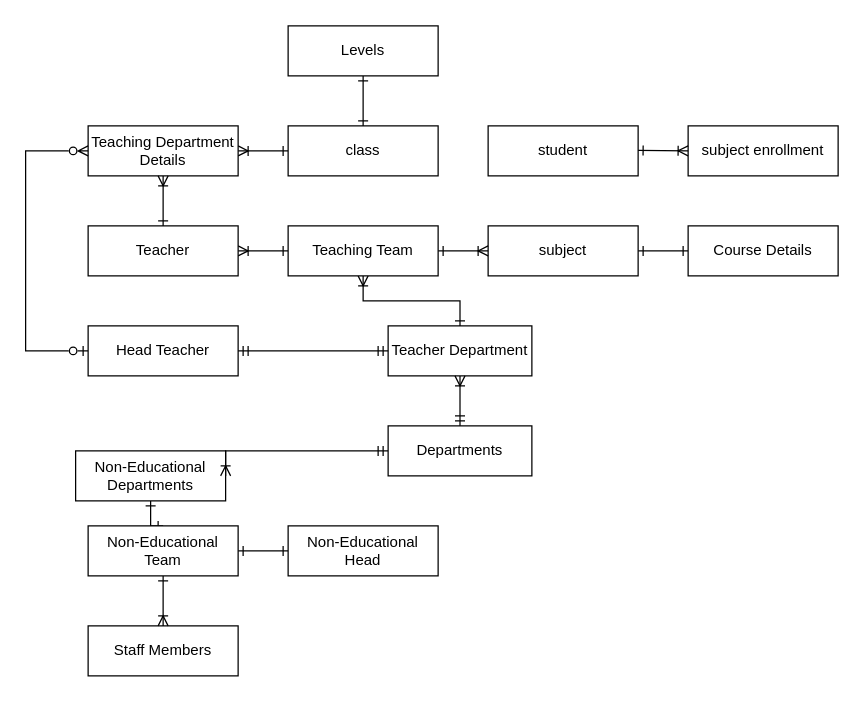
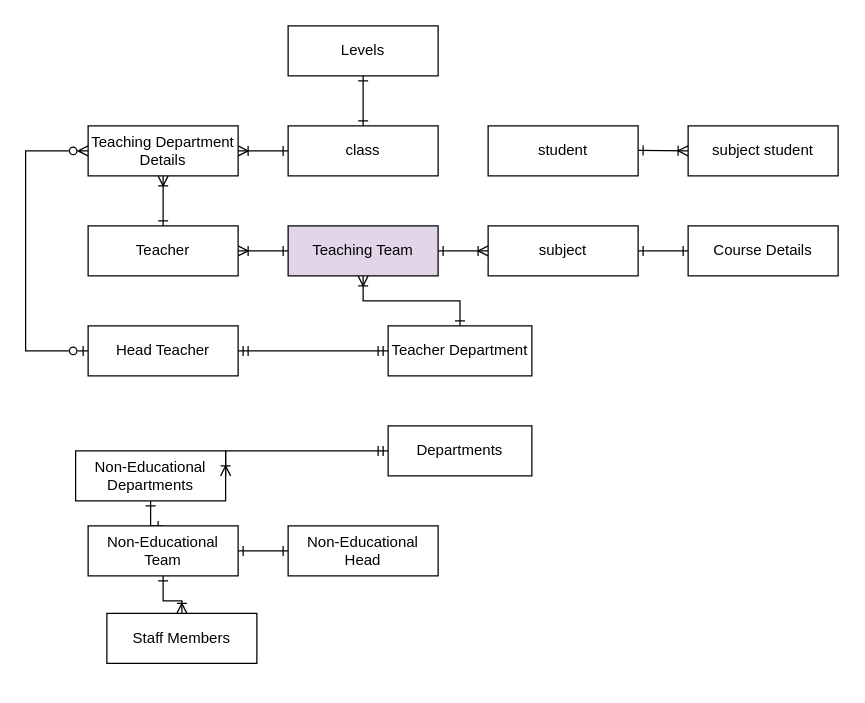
  <mxCell id="0" />
  <mxCell id="1" parent="0" />
  <mxCell id="2" style="edgeStyle=orthogonalEdgeStyle;shape=connector;rounded=0;orthogonalLoop=1;jettySize=auto;html=1;entryX=0;entryY=0.5;entryDx=0;entryDy=0;labelBackgroundColor=default;strokeColor=default;align=center;verticalAlign=middle;fontFamily=Helvetica;fontSize=11;fontColor=default;startArrow=ERone;startFill=0;endArrow=ERone;endFill=0;" edge="1" parent="1" source="3" target="19"><mxGeometry relative="1" as="geometry" /></mxCell>
  <mxCell id="3" value="subject" style="rounded=0;whiteSpace=wrap;html=1;" vertex="1" parent="1"><mxGeometry x="390" y="180" width="120" height="40" as="geometry" /></mxCell>
  <mxCell id="4" value="student" style="rounded=0;whiteSpace=wrap;html=1;" vertex="1" parent="1"><mxGeometry x="390" y="100" width="120" height="40" as="geometry" /></mxCell>
- <mxCell id="5" value="Staff Members" style="rounded=0;whiteSpace=wrap;html=1;" vertex="1" parent="1"><mxGeometry x="70" y="500" width="120" height="40" as="geometry" /></mxCell>
+ <mxCell id="5" value="Staff Members" style="rounded=0;whiteSpace=wrap;html=1;" vertex="1" parent="1"><mxGeometry x="85" y="490" width="120" height="40" as="geometry" /></mxCell>
  <mxCell id="6" style="edgeStyle=orthogonalEdgeStyle;shape=connector;rounded=0;orthogonalLoop=1;jettySize=auto;html=1;entryX=0;entryY=0.5;entryDx=0;entryDy=0;labelBackgroundColor=default;strokeColor=default;align=center;verticalAlign=middle;fontFamily=Helvetica;fontSize=11;fontColor=default;startArrow=ERoneToMany;startFill=0;endArrow=ERone;endFill=0;" edge="1" parent="1" source="7" target="22"><mxGeometry relative="1" as="geometry" /></mxCell>
  <mxCell id="7" value="Teaching Department&lt;br&gt;Details" style="rounded=0;whiteSpace=wrap;html=1;" vertex="1" parent="1"><mxGeometry x="70" y="100" width="120" height="40" as="geometry" /></mxCell>
  <mxCell id="8" style="edgeStyle=orthogonalEdgeStyle;shape=connector;rounded=0;orthogonalLoop=1;jettySize=auto;html=1;entryX=0.5;entryY=1;entryDx=0;entryDy=0;labelBackgroundColor=default;strokeColor=default;align=center;verticalAlign=middle;fontFamily=Helvetica;fontSize=11;fontColor=default;startArrow=ERone;startFill=0;endArrow=ERoneToMany;endFill=0;" edge="1" parent="1" source="10" target="7"><mxGeometry relative="1" as="geometry"><Array as="points"><mxPoint x="130" y="200" /></Array></mxGeometry></mxCell>
  <mxCell id="9" style="edgeStyle=orthogonalEdgeStyle;shape=connector;rounded=0;orthogonalLoop=1;jettySize=auto;html=1;entryX=0;entryY=0.5;entryDx=0;entryDy=0;labelBackgroundColor=default;strokeColor=default;align=center;verticalAlign=middle;fontFamily=Helvetica;fontSize=11;fontColor=default;startArrow=ERoneToMany;startFill=0;endArrow=ERone;endFill=0;" edge="1" parent="1" source="10" target="25"><mxGeometry relative="1" as="geometry" /></mxCell>
  <mxCell id="10" value="Teacher" style="rounded=0;whiteSpace=wrap;html=1;" vertex="1" parent="1"><mxGeometry x="70" y="180" width="120" height="40" as="geometry" /></mxCell>
  <mxCell id="11" style="edgeStyle=orthogonalEdgeStyle;shape=connector;rounded=0;orthogonalLoop=1;jettySize=auto;html=1;entryX=0;entryY=0.5;entryDx=0;entryDy=0;labelBackgroundColor=default;strokeColor=default;align=center;verticalAlign=middle;fontFamily=Helvetica;fontSize=11;fontColor=default;startArrow=ERzeroToOne;startFill=0;endArrow=ERzeroToMany;endFill=0;" edge="1" parent="1" source="12" target="7"><mxGeometry relative="1" as="geometry"><Array as="points"><mxPoint x="20" y="280" /><mxPoint x="20" y="120" /></Array></mxGeometry></mxCell>
  <mxCell id="12" value="Head Teacher" style="rounded=0;whiteSpace=wrap;html=1;" vertex="1" parent="1"><mxGeometry x="70" y="260" width="120" height="40" as="geometry" /></mxCell>
  <mxCell id="13" style="edgeStyle=orthogonalEdgeStyle;shape=connector;rounded=0;orthogonalLoop=1;jettySize=auto;html=1;labelBackgroundColor=default;strokeColor=default;align=center;verticalAlign=middle;fontFamily=Helvetica;fontSize=11;fontColor=default;startArrow=ERone;startFill=0;endArrow=ERone;endFill=0;" edge="1" parent="1" source="14" target="17"><mxGeometry relative="1" as="geometry" /></mxCell>
  <mxCell id="14" value="Non-Educational Departments" style="rounded=0;whiteSpace=wrap;html=1;" vertex="1" parent="1"><mxGeometry x="60" y="360" width="120" height="40" as="geometry" /></mxCell>
  <mxCell id="15" style="edgeStyle=orthogonalEdgeStyle;shape=connector;rounded=0;orthogonalLoop=1;jettySize=auto;html=1;entryX=0.5;entryY=0;entryDx=0;entryDy=0;labelBackgroundColor=default;strokeColor=default;align=center;verticalAlign=middle;fontFamily=Helvetica;fontSize=11;fontColor=default;startArrow=ERone;startFill=0;endArrow=ERoneToMany;endFill=0;" edge="1" parent="1" source="17" target="5"><mxGeometry relative="1" as="geometry" /></mxCell>
  <mxCell id="16" style="edgeStyle=orthogonalEdgeStyle;shape=connector;rounded=0;orthogonalLoop=1;jettySize=auto;html=1;entryX=0;entryY=0.5;entryDx=0;entryDy=0;labelBackgroundColor=default;strokeColor=default;align=center;verticalAlign=middle;fontFamily=Helvetica;fontSize=11;fontColor=default;startArrow=ERone;startFill=0;endArrow=ERone;endFill=0;" edge="1" parent="1" source="17" target="18"><mxGeometry relative="1" as="geometry" /></mxCell>
  <mxCell id="17" value="Non-Educational Team" style="rounded=0;whiteSpace=wrap;html=1;" vertex="1" parent="1"><mxGeometry x="70" y="420" width="120" height="40" as="geometry" /></mxCell>
  <mxCell id="18" value="Non-Educational Head" style="rounded=0;whiteSpace=wrap;html=1;" vertex="1" parent="1"><mxGeometry x="230" y="420" width="120" height="40" as="geometry" /></mxCell>
  <mxCell id="19" value="Course Details" style="rounded=0;whiteSpace=wrap;html=1;" vertex="1" parent="1"><mxGeometry x="550" y="180" width="120" height="40" as="geometry" /></mxCell>
  <mxCell id="20" value="Teacher Department" style="rounded=0;whiteSpace=wrap;html=1;" vertex="1" parent="1"><mxGeometry x="310" y="260" width="115" height="40" as="geometry" /></mxCell>
  <mxCell id="21" style="edgeStyle=orthogonalEdgeStyle;shape=connector;rounded=0;orthogonalLoop=1;jettySize=auto;html=1;entryX=0.5;entryY=1;entryDx=0;entryDy=0;labelBackgroundColor=default;strokeColor=default;align=center;verticalAlign=middle;fontFamily=Helvetica;fontSize=11;fontColor=default;startArrow=ERone;startFill=0;endArrow=ERone;endFill=0;" edge="1" parent="1" source="22" target="32"><mxGeometry relative="1" as="geometry" /></mxCell>
  <mxCell id="22" value="class" style="rounded=0;whiteSpace=wrap;html=1;" vertex="1" parent="1"><mxGeometry x="230" y="100" width="120" height="40" as="geometry" /></mxCell>
  <mxCell id="23" style="edgeStyle=orthogonalEdgeStyle;shape=connector;rounded=0;orthogonalLoop=1;jettySize=auto;html=1;labelBackgroundColor=default;strokeColor=default;align=center;verticalAlign=middle;fontFamily=Helvetica;fontSize=11;fontColor=default;startArrow=ERone;startFill=0;endArrow=ERoneToMany;endFill=0;" edge="1" parent="1" source="25" target="3"><mxGeometry relative="1" as="geometry" /></mxCell>
  <mxCell id="24" style="edgeStyle=orthogonalEdgeStyle;shape=connector;rounded=0;orthogonalLoop=1;jettySize=auto;html=1;entryX=0.5;entryY=0;entryDx=0;entryDy=0;labelBackgroundColor=default;strokeColor=default;align=center;verticalAlign=middle;fontFamily=Helvetica;fontSize=11;fontColor=default;startArrow=ERoneToMany;startFill=0;endArrow=ERone;endFill=0;" edge="1" parent="1" source="25" target="20"><mxGeometry relative="1" as="geometry" /></mxCell>
- <mxCell id="25" value="Teaching Team" style="rounded=0;whiteSpace=wrap;html=1;" vertex="1" parent="1"><mxGeometry x="230" y="180" width="120" height="40" as="geometry" /></mxCell>
- <mxCell id="26" value="subject enrollment" style="rounded=0;whiteSpace=wrap;html=1;" vertex="1" parent="1"><mxGeometry x="550" y="100" width="120" height="40" as="geometry" /></mxCell>
+ <mxCell id="25" value="Teaching Team" style="rounded=0;whiteSpace=wrap;html=1;fillColor=#e1d5e7;" vertex="1" parent="1"><mxGeometry x="230" y="180" width="120" height="40" as="geometry" /></mxCell>
+ <mxCell id="26" value="subject student" style="rounded=0;whiteSpace=wrap;html=1;" vertex="1" parent="1"><mxGeometry x="550" y="100" width="120" height="40" as="geometry" /></mxCell>
  <mxCell id="27" value="" style="fontSize=12;html=1;endArrow=ERoneToMany;startArrow=ERone;rounded=0;startFill=0;" edge="1" parent="1"><mxGeometry width="100" height="100" relative="1" as="geometry"><mxPoint x="510" y="119.62" as="sourcePoint" /><mxPoint x="550" y="120" as="targetPoint" /></mxGeometry></mxCell>
  <mxCell id="28" value="" style="fontSize=12;html=1;endArrow=ERmandOne;startArrow=ERmandOne;rounded=0;exitX=0;exitY=0.5;exitDx=0;exitDy=0;entryX=1;entryY=0.5;entryDx=0;entryDy=0;endFill=0;startFill=0;" edge="1" parent="1" source="20" target="12"><mxGeometry width="100" height="100" relative="1" as="geometry"><mxPoint x="310" y="359" as="sourcePoint" /><mxPoint x="130" y="299" as="targetPoint" /><Array as="points"><mxPoint x="250" y="280" /></Array></mxGeometry></mxCell>
- <mxCell id="29" style="edgeStyle=orthogonalEdgeStyle;rounded=0;orthogonalLoop=1;jettySize=auto;html=1;entryX=0.5;entryY=1;entryDx=0;entryDy=0;endArrow=ERoneToMany;endFill=0;startArrow=ERmandOne;startFill=0;" edge="1" parent="1" source="31" target="20"><mxGeometry relative="1" as="geometry" /></mxCell>
  <mxCell id="30" style="edgeStyle=orthogonalEdgeStyle;shape=connector;rounded=0;orthogonalLoop=1;jettySize=auto;html=1;entryX=1;entryY=0.5;entryDx=0;entryDy=0;labelBackgroundColor=default;strokeColor=default;align=center;verticalAlign=middle;fontFamily=Helvetica;fontSize=11;fontColor=default;startArrow=ERmandOne;startFill=0;endArrow=ERoneToMany;endFill=0;" edge="1" parent="1" source="31" target="14"><mxGeometry relative="1" as="geometry"><Array as="points"><mxPoint x="270" y="360" /><mxPoint x="270" y="360" /></Array></mxGeometry></mxCell>
  <mxCell id="31" value="Departments" style="rounded=0;whiteSpace=wrap;html=1;" vertex="1" parent="1"><mxGeometry x="310" y="340" width="115" height="40" as="geometry" /></mxCell>
  <mxCell id="32" value="Levels" style="rounded=0;whiteSpace=wrap;html=1;" vertex="1" parent="1"><mxGeometry x="230" width="120" height="40" as="geometry" y="20" /></mxCell>
